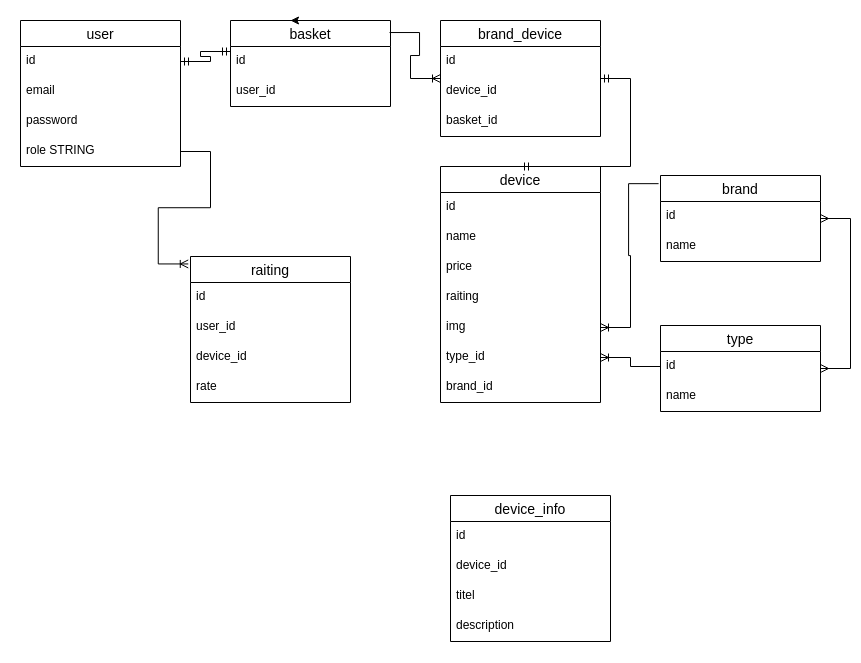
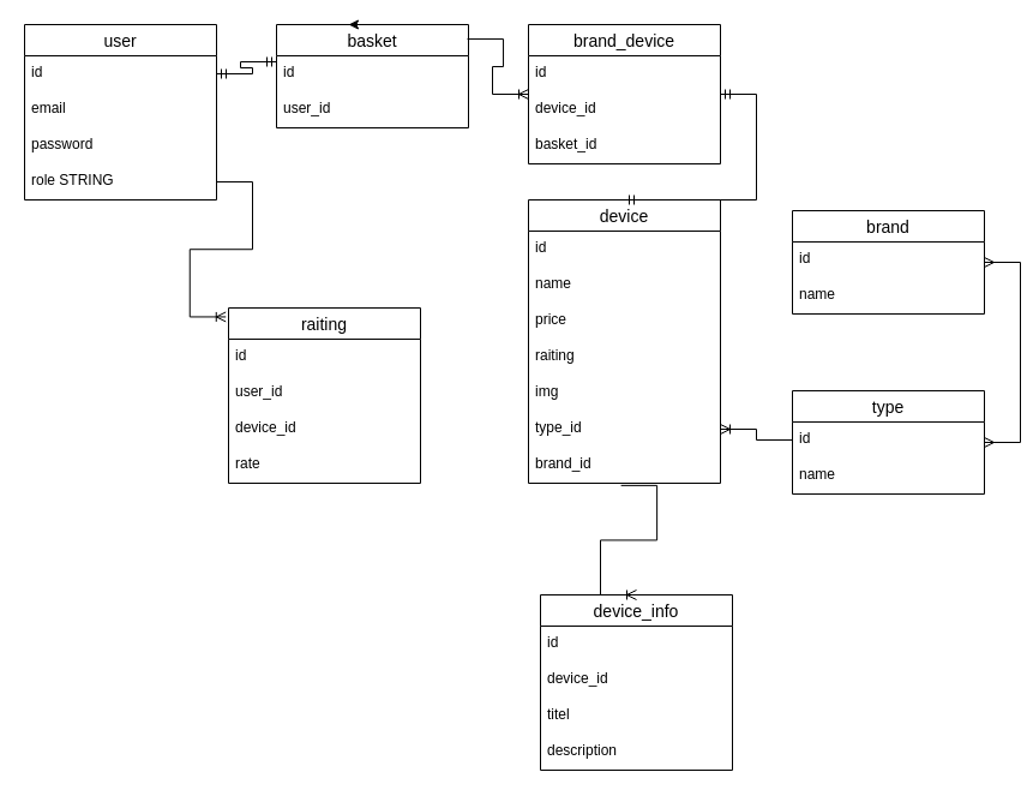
  <mxCell id="0" />
  <mxCell id="1" parent="0" />
  <mxCell id="2" value="user" style="swimlane;fontStyle=0;childLayout=stackLayout;horizontal=1;startSize=26;horizontalStack=0;resizeParent=1;resizeParentMax=0;resizeLast=0;collapsible=1;marginBottom=0;align=center;fontSize=14;" vertex="1" parent="1"><mxGeometry x="20" y="20" width="160" height="146" as="geometry" /></mxCell>
  <mxCell id="3" value="id" style="text;strokeColor=none;fillColor=none;spacingLeft=4;spacingRight=4;overflow=hidden;rotatable=0;points=[[0,0.5],[1,0.5]];portConstraint=eastwest;fontSize=12;" vertex="1" parent="2"><mxGeometry y="26" width="160" height="30" as="geometry" /></mxCell>
  <mxCell id="4" value="email" style="text;strokeColor=none;fillColor=none;spacingLeft=4;spacingRight=4;overflow=hidden;rotatable=0;points=[[0,0.5],[1,0.5]];portConstraint=eastwest;fontSize=12;" vertex="1" parent="2"><mxGeometry y="56" width="160" height="30" as="geometry" /></mxCell>
  <mxCell id="5" value="password" style="text;strokeColor=none;fillColor=none;spacingLeft=4;spacingRight=4;overflow=hidden;rotatable=0;points=[[0,0.5],[1,0.5]];portConstraint=eastwest;fontSize=12;" vertex="1" parent="2"><mxGeometry y="86" width="160" height="30" as="geometry" /></mxCell>
  <mxCell id="6" value="role STRING" style="text;strokeColor=none;fillColor=none;spacingLeft=4;spacingRight=4;overflow=hidden;rotatable=0;points=[[0,0.5],[1,0.5]];portConstraint=eastwest;fontSize=12;" vertex="1" parent="2"><mxGeometry y="116" width="160" height="30" as="geometry" /></mxCell>
  <mxCell id="7" value="basket" style="swimlane;fontStyle=0;childLayout=stackLayout;horizontal=1;startSize=26;horizontalStack=0;resizeParent=1;resizeParentMax=0;resizeLast=0;collapsible=1;marginBottom=0;align=center;fontSize=14;" vertex="1" parent="1"><mxGeometry x="230" y="20" width="160" height="86" as="geometry" /></mxCell>
  <mxCell id="8" value="id" style="text;strokeColor=none;fillColor=none;spacingLeft=4;spacingRight=4;overflow=hidden;rotatable=0;points=[[0,0.5],[1,0.5]];portConstraint=eastwest;fontSize=12;" vertex="1" parent="7"><mxGeometry y="26" width="160" height="30" as="geometry" /></mxCell>
  <mxCell id="9" value="user_id" style="text;strokeColor=none;fillColor=none;spacingLeft=4;spacingRight=4;overflow=hidden;rotatable=0;points=[[0,0.5],[1,0.5]];portConstraint=eastwest;fontSize=12;" vertex="1" parent="7"><mxGeometry y="56" width="160" height="30" as="geometry" /></mxCell>
  <mxCell id="10" value="" style="edgeStyle=entityRelationEdgeStyle;fontSize=12;html=1;endArrow=ERmandOne;startArrow=ERmandOne;rounded=0;exitX=1;exitY=0.5;exitDx=0;exitDy=0;entryX=0;entryY=0.167;entryDx=0;entryDy=0;entryPerimeter=0;" edge="1" parent="1" source="3" target="8"><mxGeometry width="100" height="100" relative="1" as="geometry"><mxPoint x="300" y="195" as="sourcePoint" /><mxPoint x="400" y="95" as="targetPoint" /></mxGeometry></mxCell>
  <mxCell id="11" value="device" style="swimlane;fontStyle=0;childLayout=stackLayout;horizontal=1;startSize=26;horizontalStack=0;resizeParent=1;resizeParentMax=0;resizeLast=0;collapsible=1;marginBottom=0;align=center;fontSize=14;" vertex="1" parent="1"><mxGeometry x="440" y="166" width="160" height="236" as="geometry" /></mxCell>
  <mxCell id="12" value="id" style="text;strokeColor=none;fillColor=none;spacingLeft=4;spacingRight=4;overflow=hidden;rotatable=0;points=[[0,0.5],[1,0.5]];portConstraint=eastwest;fontSize=12;" vertex="1" parent="11"><mxGeometry y="26" width="160" height="30" as="geometry" /></mxCell>
  <mxCell id="13" value="name" style="text;strokeColor=none;fillColor=none;spacingLeft=4;spacingRight=4;overflow=hidden;rotatable=0;points=[[0,0.5],[1,0.5]];portConstraint=eastwest;fontSize=12;" vertex="1" parent="11"><mxGeometry y="56" width="160" height="30" as="geometry" /></mxCell>
  <mxCell id="14" value="price" style="text;strokeColor=none;fillColor=none;spacingLeft=4;spacingRight=4;overflow=hidden;rotatable=0;points=[[0,0.5],[1,0.5]];portConstraint=eastwest;fontSize=12;" vertex="1" parent="11"><mxGeometry y="86" width="160" height="30" as="geometry" /></mxCell>
  <mxCell id="15" value="raiting" style="text;strokeColor=none;fillColor=none;spacingLeft=4;spacingRight=4;overflow=hidden;rotatable=0;points=[[0,0.5],[1,0.5]];portConstraint=eastwest;fontSize=12;" vertex="1" parent="11"><mxGeometry y="116" width="160" height="30" as="geometry" /></mxCell>
  <mxCell id="16" value="img" style="text;strokeColor=none;fillColor=none;spacingLeft=4;spacingRight=4;overflow=hidden;rotatable=0;points=[[0,0.5],[1,0.5]];portConstraint=eastwest;fontSize=12;" vertex="1" parent="11"><mxGeometry y="146" width="160" height="30" as="geometry" /></mxCell>
  <mxCell id="17" value="type_id" style="text;strokeColor=none;fillColor=none;spacingLeft=4;spacingRight=4;overflow=hidden;rotatable=0;points=[[0,0.5],[1,0.5]];portConstraint=eastwest;fontSize=12;" vertex="1" parent="11"><mxGeometry y="176" width="160" height="30" as="geometry" /></mxCell>
  <mxCell id="18" value="brand_id" style="text;strokeColor=none;fillColor=none;spacingLeft=4;spacingRight=4;overflow=hidden;rotatable=0;points=[[0,0.5],[1,0.5]];portConstraint=eastwest;fontSize=12;" vertex="1" parent="11"><mxGeometry y="206" width="160" height="30" as="geometry" /></mxCell>
  <mxCell id="19" value="type" style="swimlane;fontStyle=0;childLayout=stackLayout;horizontal=1;startSize=26;horizontalStack=0;resizeParent=1;resizeParentMax=0;resizeLast=0;collapsible=1;marginBottom=0;align=center;fontSize=14;" vertex="1" parent="1"><mxGeometry x="660" y="325" width="160" height="86" as="geometry" /></mxCell>
  <mxCell id="20" value="id" style="text;strokeColor=none;fillColor=none;spacingLeft=4;spacingRight=4;overflow=hidden;rotatable=0;points=[[0,0.5],[1,0.5]];portConstraint=eastwest;fontSize=12;" vertex="1" parent="19"><mxGeometry y="26" width="160" height="30" as="geometry" /></mxCell>
  <mxCell id="21" value="name" style="text;strokeColor=none;fillColor=none;spacingLeft=4;spacingRight=4;overflow=hidden;rotatable=0;points=[[0,0.5],[1,0.5]];portConstraint=eastwest;fontSize=12;" vertex="1" parent="19"><mxGeometry y="56" width="160" height="30" as="geometry" /></mxCell>
  <mxCell id="22" value="brand" style="swimlane;fontStyle=0;childLayout=stackLayout;horizontal=1;startSize=26;horizontalStack=0;resizeParent=1;resizeParentMax=0;resizeLast=0;collapsible=1;marginBottom=0;align=center;fontSize=14;" vertex="1" parent="1"><mxGeometry x="660" y="175" width="160" height="86" as="geometry" /></mxCell>
  <mxCell id="23" value="id" style="text;strokeColor=none;fillColor=none;spacingLeft=4;spacingRight=4;overflow=hidden;rotatable=0;points=[[0,0.5],[1,0.5]];portConstraint=eastwest;fontSize=12;" vertex="1" parent="22"><mxGeometry y="26" width="160" height="30" as="geometry" /></mxCell>
  <mxCell id="24" value="name" style="text;strokeColor=none;fillColor=none;spacingLeft=4;spacingRight=4;overflow=hidden;rotatable=0;points=[[0,0.5],[1,0.5]];portConstraint=eastwest;fontSize=12;" vertex="1" parent="22"><mxGeometry y="56" width="160" height="30" as="geometry" /></mxCell>
  <mxCell id="25" value="" style="edgeStyle=entityRelationEdgeStyle;fontSize=12;html=1;endArrow=ERoneToMany;rounded=0;entryX=1;entryY=0.5;entryDx=0;entryDy=0;" edge="1" parent="1" source="20" target="17"><mxGeometry width="100" height="100" relative="1" as="geometry"><mxPoint x="370" y="375" as="sourcePoint" /><mxPoint x="270" y="225" as="targetPoint" /></mxGeometry></mxCell>
- <mxCell id="26" value="" style="edgeStyle=entityRelationEdgeStyle;fontSize=12;html=1;endArrow=ERoneToMany;rounded=0;entryX=1;entryY=0.5;entryDx=0;entryDy=0;exitX=-0.012;exitY=0.095;exitDx=0;exitDy=0;exitPerimeter=0;" edge="1" parent="1" source="22" target="16"><mxGeometry width="100" height="100" relative="1" as="geometry"><mxPoint x="370" y="375" as="sourcePoint" /><mxPoint x="470" y="275" as="targetPoint" /></mxGeometry></mxCell>
  <mxCell id="27" value="" style="edgeStyle=entityRelationEdgeStyle;fontSize=12;html=1;endArrow=ERmany;startArrow=ERmany;rounded=0;" edge="1" parent="1" source="19" target="22"><mxGeometry width="100" height="100" relative="1" as="geometry"><mxPoint x="570" y="485" as="sourcePoint" /><mxPoint x="470" y="275" as="targetPoint" /></mxGeometry></mxCell>
  <mxCell id="28" value="device_info" style="swimlane;fontStyle=0;childLayout=stackLayout;horizontal=1;startSize=26;horizontalStack=0;resizeParent=1;resizeParentMax=0;resizeLast=0;collapsible=1;marginBottom=0;align=center;fontSize=14;" vertex="1" parent="1"><mxGeometry x="450" y="495" width="160" height="146" as="geometry" /></mxCell>
  <mxCell id="29" value="id" style="text;strokeColor=none;fillColor=none;spacingLeft=4;spacingRight=4;overflow=hidden;rotatable=0;points=[[0,0.5],[1,0.5]];portConstraint=eastwest;fontSize=12;" vertex="1" parent="28"><mxGeometry y="26" width="160" height="30" as="geometry" /></mxCell>
  <mxCell id="30" value="device_id" style="text;strokeColor=none;fillColor=none;spacingLeft=4;spacingRight=4;overflow=hidden;rotatable=0;points=[[0,0.5],[1,0.5]];portConstraint=eastwest;fontSize=12;" vertex="1" parent="28"><mxGeometry y="56" width="160" height="30" as="geometry" /></mxCell>
  <mxCell id="31" value="titel" style="text;strokeColor=none;fillColor=none;spacingLeft=4;spacingRight=4;overflow=hidden;rotatable=0;points=[[0,0.5],[1,0.5]];portConstraint=eastwest;fontSize=12;" vertex="1" parent="28"><mxGeometry y="86" width="160" height="30" as="geometry" /></mxCell>
  <mxCell id="32" value="description" style="text;strokeColor=none;fillColor=none;spacingLeft=4;spacingRight=4;overflow=hidden;rotatable=0;points=[[0,0.5],[1,0.5]];portConstraint=eastwest;fontSize=12;" vertex="1" parent="28"><mxGeometry y="116" width="160" height="30" as="geometry" /></mxCell>
+ <mxCell id="33" value="" style="edgeStyle=entityRelationEdgeStyle;fontSize=12;html=1;endArrow=ERoneToMany;rounded=0;entryX=0.5;entryY=0;entryDx=0;entryDy=0;exitX=0.482;exitY=1.063;exitDx=0;exitDy=0;exitPerimeter=0;" edge="1" parent="1" source="18" target="28"><mxGeometry width="100" height="100" relative="1" as="geometry"><mxPoint x="370" y="375" as="sourcePoint" /><mxPoint x="470" y="275" as="targetPoint" /></mxGeometry></mxCell>
  <mxCell id="34" value="brand_device" style="swimlane;fontStyle=0;childLayout=stackLayout;horizontal=1;startSize=26;horizontalStack=0;resizeParent=1;resizeParentMax=0;resizeLast=0;collapsible=1;marginBottom=0;align=center;fontSize=14;" vertex="1" parent="1"><mxGeometry x="440" y="20" width="160" height="116" as="geometry" /></mxCell>
  <mxCell id="35" value="id" style="text;strokeColor=none;fillColor=none;spacingLeft=4;spacingRight=4;overflow=hidden;rotatable=0;points=[[0,0.5],[1,0.5]];portConstraint=eastwest;fontSize=12;" vertex="1" parent="34"><mxGeometry y="26" width="160" height="30" as="geometry" /></mxCell>
  <mxCell id="36" value="device_id" style="text;strokeColor=none;fillColor=none;spacingLeft=4;spacingRight=4;overflow=hidden;rotatable=0;points=[[0,0.5],[1,0.5]];portConstraint=eastwest;fontSize=12;" vertex="1" parent="34"><mxGeometry y="56" width="160" height="30" as="geometry" /></mxCell>
  <mxCell id="37" value="basket_id" style="text;strokeColor=none;fillColor=none;spacingLeft=4;spacingRight=4;overflow=hidden;rotatable=0;points=[[0,0.5],[1,0.5]];portConstraint=eastwest;fontSize=12;" vertex="1" parent="34"><mxGeometry y="86" width="160" height="30" as="geometry" /></mxCell>
  <mxCell id="38" value="" style="edgeStyle=entityRelationEdgeStyle;fontSize=12;html=1;endArrow=ERoneToMany;rounded=0;exitX=0.994;exitY=0.14;exitDx=0;exitDy=0;exitPerimeter=0;" edge="1" parent="1" source="7" target="34"><mxGeometry width="100" height="100" relative="1" as="geometry"><mxPoint x="370" y="375" as="sourcePoint" /><mxPoint x="470" y="275" as="targetPoint" /></mxGeometry></mxCell>
  <mxCell id="39" value="" style="edgeStyle=entityRelationEdgeStyle;fontSize=12;html=1;endArrow=ERmandOne;startArrow=ERmandOne;rounded=0;exitX=0.5;exitY=0;exitDx=0;exitDy=0;" edge="1" parent="1" source="11" target="34"><mxGeometry width="100" height="100" relative="1" as="geometry"><mxPoint x="370" y="375" as="sourcePoint" /><mxPoint x="470" y="275" as="targetPoint" /></mxGeometry></mxCell>
  <mxCell id="40" style="edgeStyle=orthogonalEdgeStyle;rounded=0;orthogonalLoop=1;jettySize=auto;html=1;exitX=0.5;exitY=0;exitDx=0;exitDy=0;entryX=0.375;entryY=0;entryDx=0;entryDy=0;entryPerimeter=0;" edge="1" parent="1" source="7" target="7"><mxGeometry relative="1" as="geometry" /></mxCell>
  <mxCell id="41" value="raiting" style="swimlane;fontStyle=0;childLayout=stackLayout;horizontal=1;startSize=26;horizontalStack=0;resizeParent=1;resizeParentMax=0;resizeLast=0;collapsible=1;marginBottom=0;align=center;fontSize=14;" vertex="1" parent="1"><mxGeometry x="190" y="256" width="160" height="146" as="geometry" /></mxCell>
  <mxCell id="42" value="id" style="text;strokeColor=none;fillColor=none;spacingLeft=4;spacingRight=4;overflow=hidden;rotatable=0;points=[[0,0.5],[1,0.5]];portConstraint=eastwest;fontSize=12;" vertex="1" parent="41"><mxGeometry y="26" width="160" height="30" as="geometry" /></mxCell>
  <mxCell id="43" value="user_id" style="text;strokeColor=none;fillColor=none;spacingLeft=4;spacingRight=4;overflow=hidden;rotatable=0;points=[[0,0.5],[1,0.5]];portConstraint=eastwest;fontSize=12;" vertex="1" parent="41"><mxGeometry y="56" width="160" height="30" as="geometry" /></mxCell>
  <mxCell id="44" value="device_id" style="text;strokeColor=none;fillColor=none;spacingLeft=4;spacingRight=4;overflow=hidden;rotatable=0;points=[[0,0.5],[1,0.5]];portConstraint=eastwest;fontSize=12;" vertex="1" parent="41"><mxGeometry y="86" width="160" height="30" as="geometry" /></mxCell>
  <mxCell id="45" value="rate" style="text;strokeColor=none;fillColor=none;spacingLeft=4;spacingRight=4;overflow=hidden;rotatable=0;points=[[0,0.5],[1,0.5]];portConstraint=eastwest;fontSize=12;" vertex="1" parent="41"><mxGeometry y="116" width="160" height="30" as="geometry" /></mxCell>
  <mxCell id="46" value="" style="edgeStyle=entityRelationEdgeStyle;fontSize=12;html=1;endArrow=ERoneToMany;rounded=0;exitX=1;exitY=0.5;exitDx=0;exitDy=0;entryX=-0.014;entryY=0.051;entryDx=0;entryDy=0;entryPerimeter=0;" edge="1" parent="1" source="6" target="41"><mxGeometry width="100" height="100" relative="1" as="geometry"><mxPoint x="340" y="355" as="sourcePoint" /><mxPoint x="440" y="255" as="targetPoint" /></mxGeometry></mxCell>
